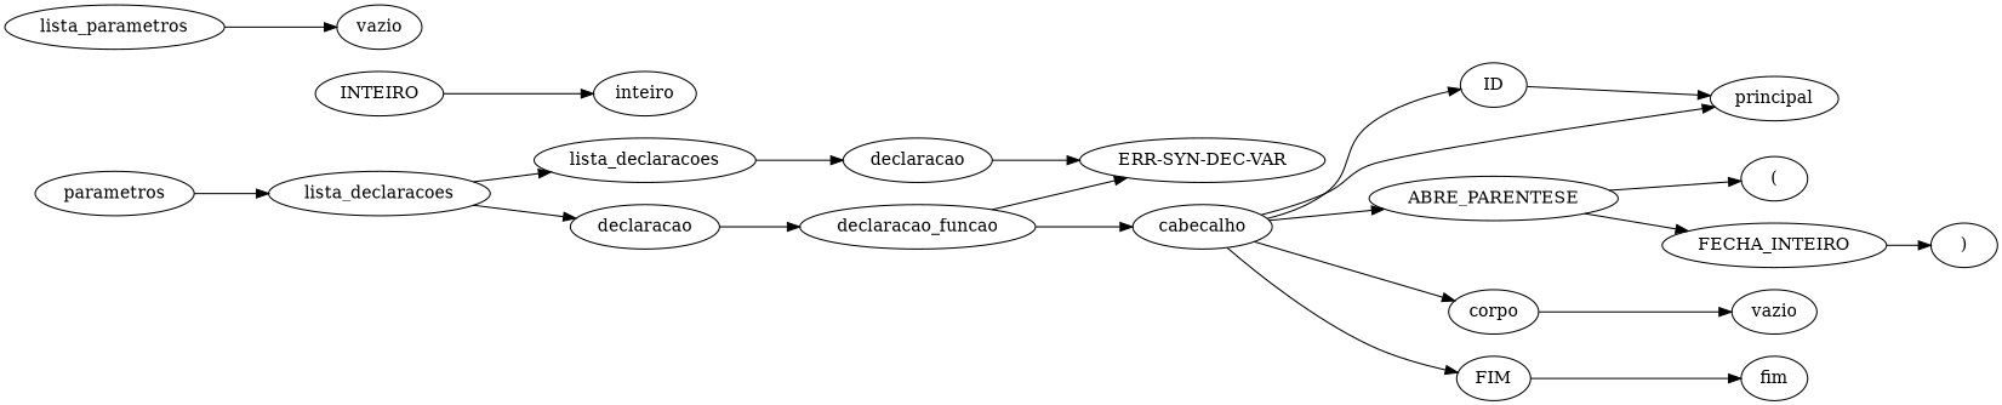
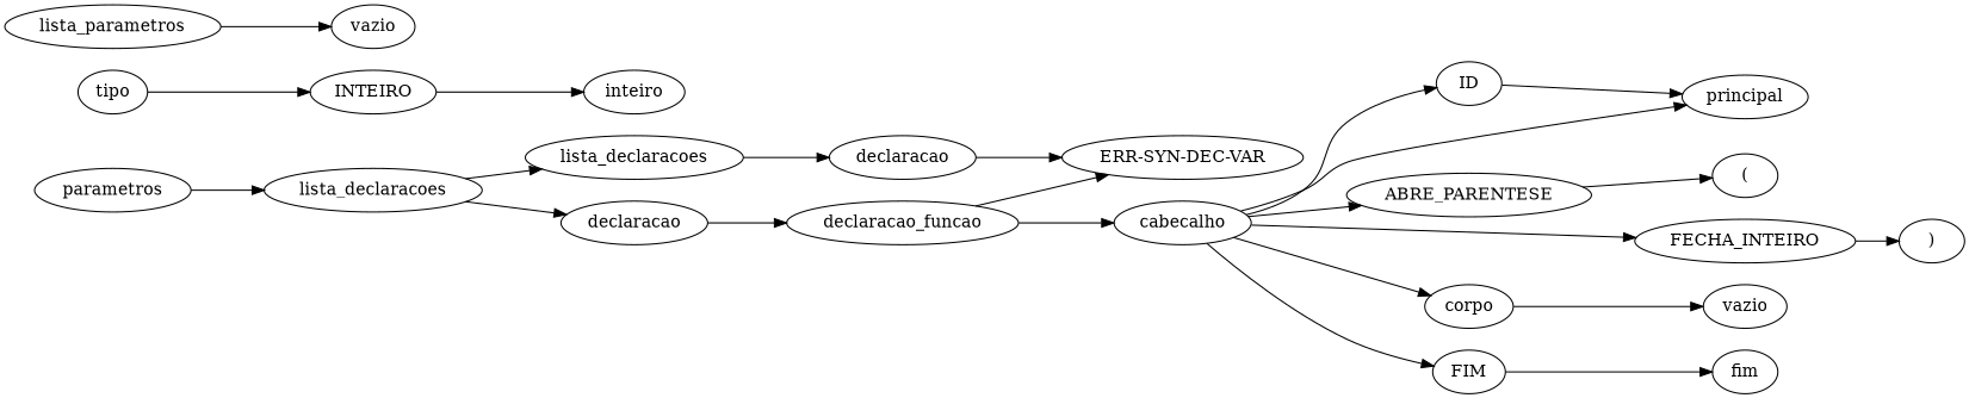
  digraph {
    rankdir=LR
    n1 [label=parametros]
    n2 [label=lista_declaracoes]
    n3 [label=lista_declaracoes]
    n4 [label=declaracao]
    n5 [label=declaracao]
    n6 [label=declaracao_funcao]
    n7 [label="ERR-SYN-DEC-VAR"]
    n8 [label=cabecalho]
+   n9 [label=tipo]
    n10 [label=INTEIRO]
    n11 [label=ID]
    n12 [label=ABRE_PARENTESE]
    n13 [label=FECHA_INTEIRO]
    n14 [label=corpo]
    n15 [label=FIM]
    n16 [label=principal]
    n17 [label=inteiro]
    n18 [label="("]
    n19 [label=lista_parametros]
    n20 [label=vazio]
    n21 [label=")"]
    n22 [label=vazio]
    n23 [label=fim]
    n1 -> n2
    n2 -> n3
    n2 -> n4
    n3 -> n5
    n4 -> n6
    n5 -> n7
    n6 -> n7
    n6 -> n8
    n8 -> n11
    n8 -> n12
-   n12 -> n13
+   n8 -> n13
    n8 -> n14
    n8 -> n15
    n8 -> n16
+   n9 -> n10
    n10 -> n17
    n11 -> n16
    n12 -> n18
    n13 -> n21
    n14 -> n22
    n15 -> n23
    n19 -> n20
  }
